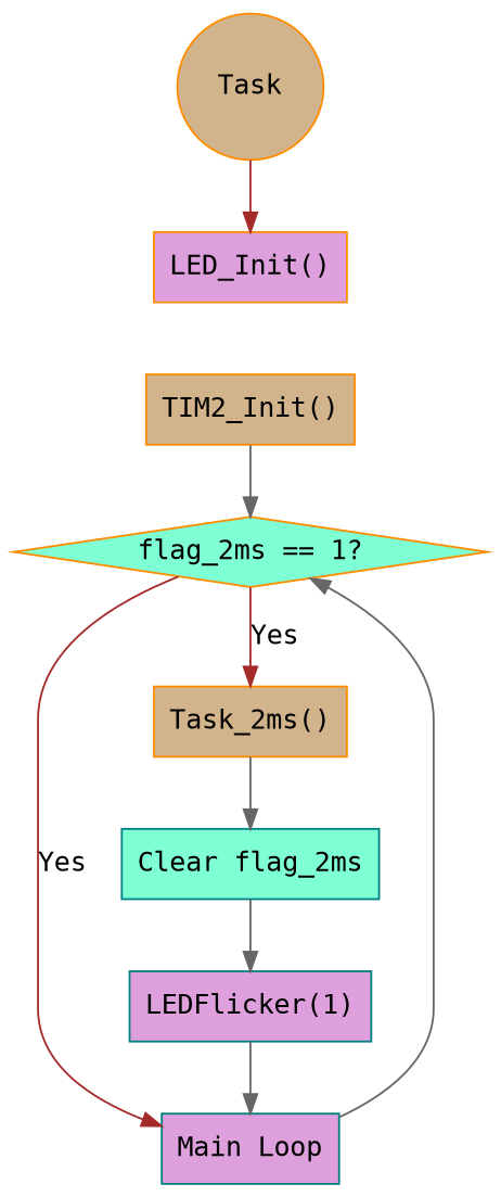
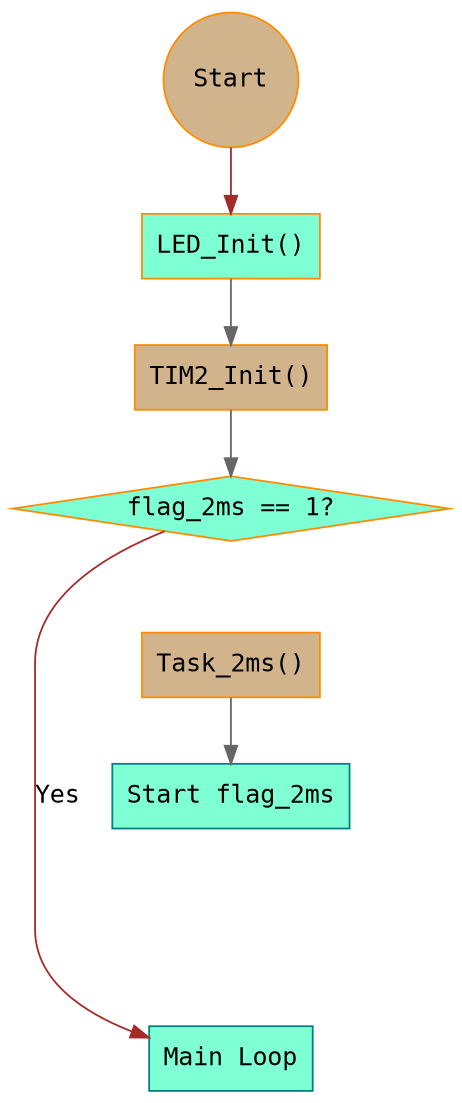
  digraph {
    fontname="DejaVu Sans Mono"
    rankdir=TB
    node [color=darkorange fillcolor=tan fontname="DejaVu Sans Mono" shape=box style=filled]
    edge [color=gray40 fontname="DejaVu Sans Mono"]
-   n1 [label=Task shape=circle]
-   n2 [fillcolor=plum label="LED_Init()"]
+   n1 [label=Start shape=circle]
+   n2 [fillcolor=aquamarine label="LED_Init()"]
    n3 [label="TIM2_Init()"]
    n4 [fillcolor=aquamarine label="flag_2ms == 1?" shape=diamond]
-   n5 [color=teal fillcolor=plum label="Main Loop"]
+   n5 [color=teal fillcolor=aquamarine label="Main Loop"]
    n6 [label="Task_2ms()"]
-   n7 [color=teal fillcolor=aquamarine label="Clear flag_2ms"]
-   n8 [color=teal fillcolor=plum label="LEDFlicker(1)"]
+   n7 [color=teal fillcolor=aquamarine label="Start flag_2ms"]
    n1 -> n2 [color=brown]
+   n2 -> n3
    n3 -> n4
    n4 -> n5 [color=brown label=Yes]
-   n4 -> n6 [color=brown label=Yes]
-   n5 -> n4
    n6 -> n7
-   n7 -> n8
-   n8 -> n5
  }
